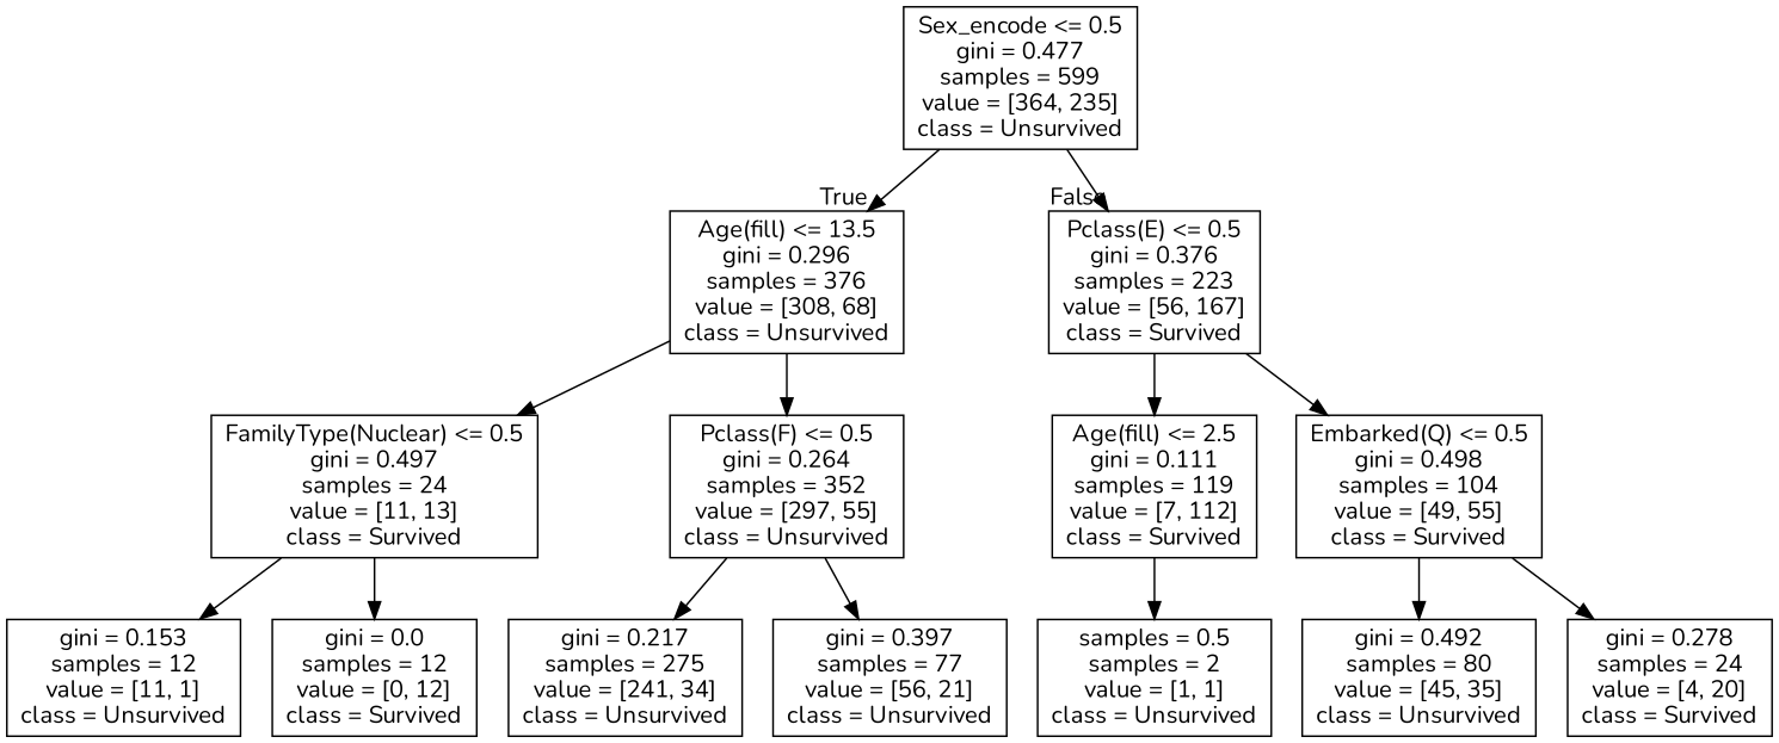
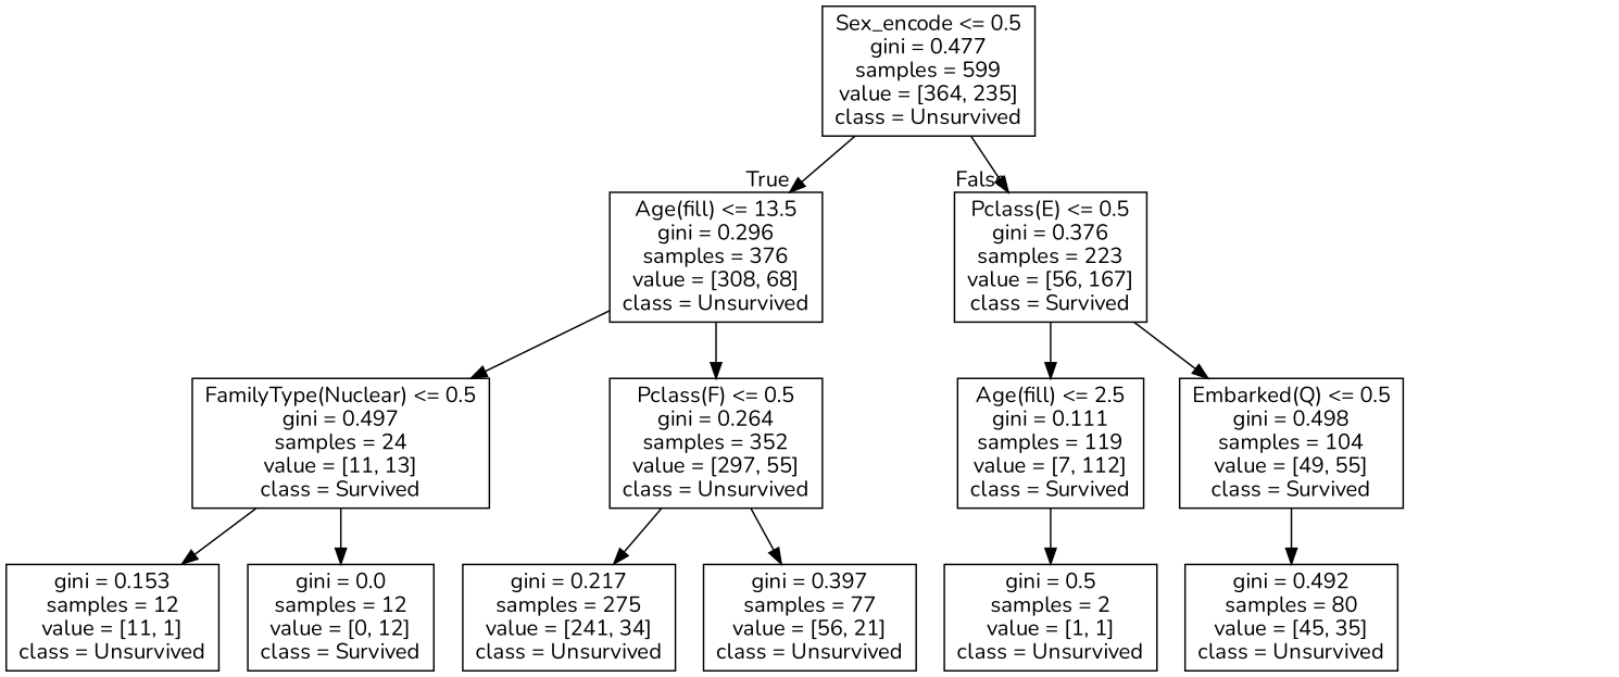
  digraph {
    fontname=Nunito
    node [fontname=Nunito shape=box]
    edge [fontname=Nunito]
    n1 [label="Sex_encode <= 0.5\ngini = 0.477\nsamples = 599\nvalue = [364, 235]\nclass = Unsurvived"]
    n2 [label="Age(fill) <= 13.5\ngini = 0.296\nsamples = 376\nvalue = [308, 68]\nclass = Unsurvived"]
    n3 [label="Pclass(E) <= 0.5\ngini = 0.376\nsamples = 223\nvalue = [56, 167]\nclass = Survived"]
    n4 [label="FamilyType(Nuclear) <= 0.5\ngini = 0.497\nsamples = 24\nvalue = [11, 13]\nclass = Survived"]
    n5 [label="Pclass(F) <= 0.5\ngini = 0.264\nsamples = 352\nvalue = [297, 55]\nclass = Unsurvived"]
    n6 [label="Age(fill) <= 2.5\ngini = 0.111\nsamples = 119\nvalue = [7, 112]\nclass = Survived"]
    n7 [label="Embarked(Q) <= 0.5\ngini = 0.498\nsamples = 104\nvalue = [49, 55]\nclass = Survived"]
    n8 [label="gini = 0.153\nsamples = 12\nvalue = [11, 1]\nclass = Unsurvived"]
    n9 [label="gini = 0.0\nsamples = 12\nvalue = [0, 12]\nclass = Survived"]
    n10 [label="gini = 0.217\nsamples = 275\nvalue = [241, 34]\nclass = Unsurvived"]
    n11 [label="gini = 0.397\nsamples = 77\nvalue = [56, 21]\nclass = Unsurvived"]
-   n12 [label="samples = 0.5\nsamples = 2\nvalue = [1, 1]\nclass = Unsurvived"]
+   n12 [label="gini = 0.5\nsamples = 2\nvalue = [1, 1]\nclass = Unsurvived"]
    n13 [label="gini = 0.492\nsamples = 80\nvalue = [45, 35]\nclass = Unsurvived"]
-   n14 [label="gini = 0.278\nsamples = 24\nvalue = [4, 20]\nclass = Survived"]
    n1 -> n2 [headlabel=True labelangle=45 labeldistance=2.5]
    n1 -> n3 [headlabel=False labelangle=-45 labeldistance=2.5]
    n2 -> n4
    n2 -> n5
    n3 -> n6
    n3 -> n7
    n4 -> n8
    n4 -> n9
    n5 -> n10
    n5 -> n11
    n6 -> n12
    n7 -> n13
-   n7 -> n14
  }
